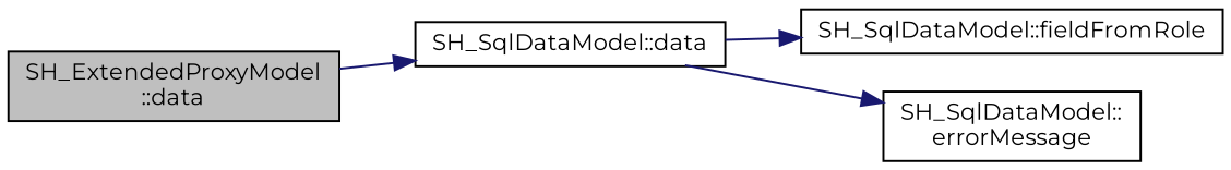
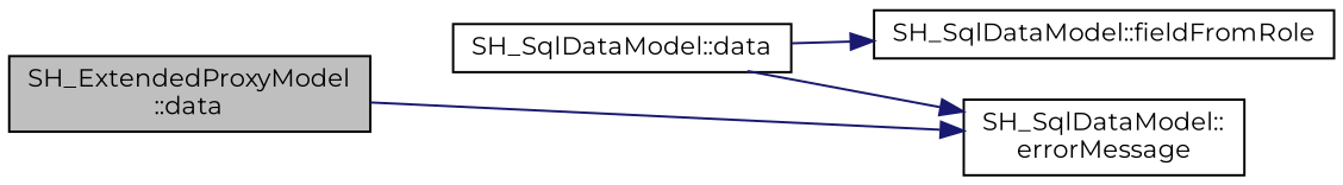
  digraph {
    fontname=Montserrat
    rankdir=LR
    node [color=black fontname=Montserrat fontsize=11 shape=record]
    edge [color=midnightblue fontname=Montserrat fontsize=11 labelfontname=Verdana labelfontsize=11 style=solid]
    n1 [fillcolor=grey75 fontcolor=black height=0.2 label="SH_ExtendedProxyModel\l::data" style=filled width=0.4]
    n2 [height=0.2 label="SH_SqlDataModel::data" width=0.4]
    n3 [height=0.2 label="SH_SqlDataModel::fieldFromRole" width=0.4]
    n4 [height=0.2 label="SH_SqlDataModel::\lerrorMessage" width=0.4]
-   n1 -> n2
+   n1 -> n4
    n2 -> n3
    n2 -> n4
  }
